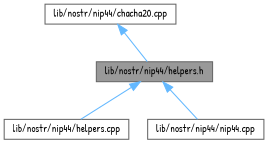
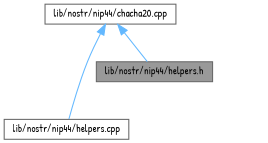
  digraph {
    fontname="Patrick Hand"
    node [color=grey40 fillcolor=white fontname="Patrick Hand" fontsize=10 shape=box style=filled]
    edge [color=steelblue1 dir=back fontname="Patrick Hand" fontsize=10 labelfontname=Helvetica labelfontsize=10 style=solid]
    n1 [color=gray40 fillcolor=grey60 fontcolor=black height=0.2 label="lib/nostr/nip44/helpers.h" width=0.4]
    n2 [height=0.2 label="lib/nostr/nip44/helpers.cpp" width=0.4]
-   n3 [height=0.2 label="lib/nostr/nip44/nip44.cpp" width=0.4]
    n4 [height=0.2 label="lib/nostr/nip44/chacha20.cpp" width=0.4]
-   n1 -> n2
-   n1 -> n3
+   n4 -> n2
    n4 -> n1
  }
